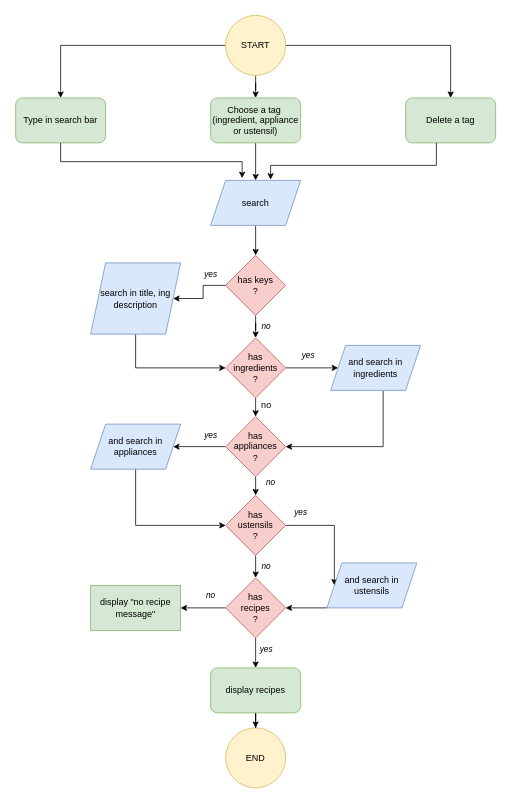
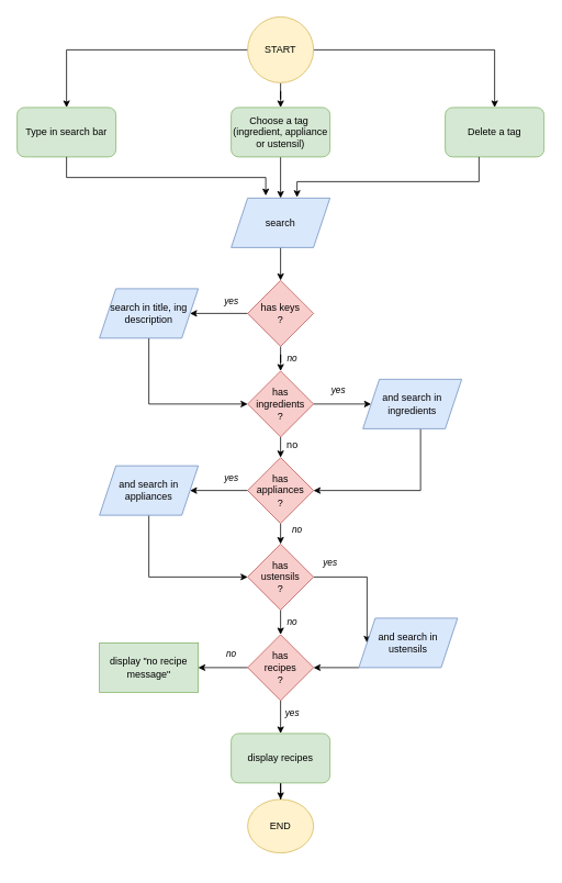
  <mxCell id="0" />
  <mxCell id="1" parent="0" />
- <mxCell id="2" value="END" style="ellipse;whiteSpace=wrap;html=1;aspect=fixed;fillColor=#fff2cc;strokeColor=#d6b656;" vertex="1" parent="1"><mxGeometry x="300" y="970" width="80" height="80" as="geometry" /></mxCell>
+ <mxCell id="2" value="END" style="ellipse;whiteSpace=wrap;html=1;aspect=fixed;fillColor=#fff2cc;strokeColor=#d6b656;" vertex="1" parent="1"><mxGeometry x="300" y="970" width="80" height="65" as="geometry" /></mxCell>
  <mxCell id="3" style="edgeStyle=orthogonalEdgeStyle;rounded=0;orthogonalLoop=1;jettySize=auto;html=1;entryX=0.5;entryY=0;entryDx=0;entryDy=0;" edge="1" parent="1" source="6" target="9"><mxGeometry relative="1" as="geometry" /></mxCell>
  <mxCell id="4" style="edgeStyle=orthogonalEdgeStyle;rounded=0;orthogonalLoop=1;jettySize=auto;html=1;entryX=0.5;entryY=0;entryDx=0;entryDy=0;" edge="1" parent="1" source="6" target="10"><mxGeometry relative="1" as="geometry" /></mxCell>
  <mxCell id="5" style="edgeStyle=orthogonalEdgeStyle;rounded=0;orthogonalLoop=1;jettySize=auto;html=1;" edge="1" parent="1" source="6" target="7"><mxGeometry relative="1" as="geometry" /></mxCell>
  <mxCell id="6" value="START" style="ellipse;whiteSpace=wrap;html=1;aspect=fixed;fillColor=#fff2cc;strokeColor=#d6b656;" vertex="1" parent="1"><mxGeometry x="300" y="20" width="80" height="80" as="geometry" /></mxCell>
  <mxCell id="7" value="Type in search bar" style="rounded=1;whiteSpace=wrap;html=1;fillColor=#d5e8d4;strokeColor=#82b366;" vertex="1" parent="1"><mxGeometry x="20" y="130" width="120" height="60" as="geometry" /></mxCell>
  <mxCell id="8" style="edgeStyle=orthogonalEdgeStyle;rounded=0;orthogonalLoop=1;jettySize=auto;html=1;" edge="1" parent="1" source="9" target="12"><mxGeometry relative="1" as="geometry" /></mxCell>
  <mxCell id="9" value="Choose a tag&amp;nbsp;&lt;br&gt;(ingredient, appliance or ustensil)" style="rounded=1;whiteSpace=wrap;html=1;fillColor=#d5e8d4;strokeColor=#82b366;" vertex="1" parent="1"><mxGeometry x="280" y="130" width="120" height="60" as="geometry" /></mxCell>
  <mxCell id="10" value="Delete a tag" style="rounded=1;whiteSpace=wrap;html=1;fillColor=#d5e8d4;strokeColor=#82b366;" vertex="1" parent="1"><mxGeometry x="540" y="130" width="120" height="60" as="geometry" /></mxCell>
  <mxCell id="11" style="edgeStyle=orthogonalEdgeStyle;rounded=0;orthogonalLoop=1;jettySize=auto;html=1;entryX=0.5;entryY=0;entryDx=0;entryDy=0;" edge="1" parent="1" source="12" target="15"><mxGeometry relative="1" as="geometry" /></mxCell>
  <mxCell id="12" value="search" style="shape=parallelogram;perimeter=parallelogramPerimeter;whiteSpace=wrap;html=1;fixedSize=1;fillColor=#dae8fc;strokeColor=#6c8ebf;" vertex="1" parent="1"><mxGeometry x="280" y="240" width="120" height="60" as="geometry" /></mxCell>
  <mxCell id="13" value="" style="edgeStyle=orthogonalEdgeStyle;rounded=0;orthogonalLoop=1;jettySize=auto;html=1;" edge="1" parent="1" source="15" target="19"><mxGeometry relative="1" as="geometry" /></mxCell>
  <mxCell id="14" style="edgeStyle=orthogonalEdgeStyle;rounded=0;orthogonalLoop=1;jettySize=auto;html=1;entryX=0.5;entryY=0;entryDx=0;entryDy=0;" edge="1" parent="1" source="15" target="22"><mxGeometry relative="1" as="geometry" /></mxCell>
  <mxCell id="15" value="has keys&lt;br&gt;?" style="rhombus;whiteSpace=wrap;html=1;fillColor=#f8cecc;strokeColor=#b85450;" vertex="1" parent="1"><mxGeometry x="300" y="340" width="80" height="80" as="geometry" /></mxCell>
  <mxCell id="16" style="edgeStyle=orthogonalEdgeStyle;rounded=0;orthogonalLoop=1;jettySize=auto;html=1;exitX=0.5;exitY=1;exitDx=0;exitDy=0;entryX=0.35;entryY=-0.05;entryDx=0;entryDy=0;entryPerimeter=0;" edge="1" parent="1" source="7" target="12"><mxGeometry relative="1" as="geometry" /></mxCell>
  <mxCell id="17" style="edgeStyle=orthogonalEdgeStyle;rounded=0;orthogonalLoop=1;jettySize=auto;html=1;entryX=0.825;entryY=-0.017;entryDx=0;entryDy=0;entryPerimeter=0;" edge="1" parent="1"><mxGeometry relative="1" as="geometry"><mxPoint x="581" y="190" as="sourcePoint" /><mxPoint x="360" y="238.98" as="targetPoint" /><Array as="points"><mxPoint x="581" y="220" /><mxPoint x="360" y="220" /></Array></mxGeometry></mxCell>
  <mxCell id="18" style="edgeStyle=orthogonalEdgeStyle;rounded=0;orthogonalLoop=1;jettySize=auto;html=1;entryX=0;entryY=0.5;entryDx=0;entryDy=0;exitX=0.5;exitY=1;exitDx=0;exitDy=0;" edge="1" parent="1" source="19" target="22"><mxGeometry relative="1" as="geometry"><mxPoint x="110" y="460" as="sourcePoint" /><mxPoint x="180" y="570" as="targetPoint" /><Array as="points"><mxPoint x="180" y="490" /></Array></mxGeometry></mxCell>
- <mxCell id="19" value="search in title, ing&lt;br&gt;description" style="shape=parallelogram;perimeter=parallelogramPerimeter;whiteSpace=wrap;html=1;fixedSize=1;fillColor=#dae8fc;strokeColor=#6c8ebf;" vertex="1" parent="1"><mxGeometry x="120" y="350" width="120" height="95" as="geometry" /></mxCell>
+ <mxCell id="19" value="search in title, ing&lt;br&gt;description" style="shape=parallelogram;perimeter=parallelogramPerimeter;whiteSpace=wrap;html=1;fixedSize=1;fillColor=#dae8fc;strokeColor=#6c8ebf;" vertex="1" parent="1"><mxGeometry x="120" y="350" width="120" height="60" as="geometry" /></mxCell>
  <mxCell id="20" value="" style="edgeStyle=orthogonalEdgeStyle;rounded=0;orthogonalLoop=1;jettySize=auto;html=1;" edge="1" parent="1" source="22" target="24"><mxGeometry relative="1" as="geometry" /></mxCell>
  <mxCell id="21" style="edgeStyle=orthogonalEdgeStyle;rounded=0;orthogonalLoop=1;jettySize=auto;html=1;exitX=0.5;exitY=1;exitDx=0;exitDy=0;entryX=0.5;entryY=0;entryDx=0;entryDy=0;" edge="1" parent="1" source="22" target="30"><mxGeometry relative="1" as="geometry" /></mxCell>
  <mxCell id="22" value="has&lt;br&gt;ingredients&lt;br&gt;?" style="rhombus;whiteSpace=wrap;html=1;fillColor=#f8cecc;strokeColor=#b85450;" vertex="1" parent="1"><mxGeometry x="300" y="450" width="80" height="80" as="geometry" /></mxCell>
  <mxCell id="23" style="edgeStyle=orthogonalEdgeStyle;rounded=0;orthogonalLoop=1;jettySize=auto;html=1;entryX=1;entryY=0.5;entryDx=0;entryDy=0;" edge="1" parent="1" source="24" target="30"><mxGeometry relative="1" as="geometry"><mxPoint x="500" y="610" as="targetPoint" /><Array as="points"><mxPoint x="510" y="595" /></Array></mxGeometry></mxCell>
  <mxCell id="24" value="and search in ingredients" style="shape=parallelogram;perimeter=parallelogramPerimeter;whiteSpace=wrap;html=1;fixedSize=1;fillColor=#dae8fc;strokeColor=#6c8ebf;" vertex="1" parent="1"><mxGeometry x="440" y="460" width="120" height="60" as="geometry" /></mxCell>
  <mxCell id="25" value="&lt;font style=&quot;font-size: 11px;&quot;&gt;&lt;i&gt;yes&lt;/i&gt;&lt;/font&gt;" style="text;html=1;align=center;verticalAlign=middle;resizable=0;points=[];autosize=1;strokeColor=none;fillColor=none;" vertex="1" parent="1"><mxGeometry x="260" y="350" width="40" height="30" as="geometry" /></mxCell>
  <mxCell id="26" value="&lt;i&gt;&lt;font style=&quot;font-size: 11px;&quot;&gt;no&lt;/font&gt;&lt;/i&gt;" style="text;html=1;align=center;verticalAlign=middle;resizable=0;points=[];autosize=1;strokeColor=none;fillColor=none;" vertex="1" parent="1"><mxGeometry x="334" y="420" width="40" height="30" as="geometry" /></mxCell>
  <mxCell id="27" value="&lt;font style=&quot;font-size: 11px;&quot;&gt;&lt;i&gt;yes&lt;/i&gt;&lt;/font&gt;" style="text;html=1;align=center;verticalAlign=middle;resizable=0;points=[];autosize=1;strokeColor=none;fillColor=none;" vertex="1" parent="1"><mxGeometry x="390" y="458" width="40" height="30" as="geometry" /></mxCell>
  <mxCell id="28" style="edgeStyle=orthogonalEdgeStyle;rounded=0;orthogonalLoop=1;jettySize=auto;html=1;entryX=1;entryY=0.5;entryDx=0;entryDy=0;" edge="1" parent="1" source="30" target="32"><mxGeometry relative="1" as="geometry" /></mxCell>
  <mxCell id="29" style="edgeStyle=orthogonalEdgeStyle;rounded=0;orthogonalLoop=1;jettySize=auto;html=1;exitX=0.5;exitY=1;exitDx=0;exitDy=0;entryX=0.5;entryY=0;entryDx=0;entryDy=0;" edge="1" parent="1" source="30" target="37"><mxGeometry relative="1" as="geometry" /></mxCell>
  <mxCell id="30" value="has appliances&lt;br&gt;?" style="rhombus;whiteSpace=wrap;html=1;fillColor=#f8cecc;strokeColor=#b85450;" vertex="1" parent="1"><mxGeometry x="300" y="555" width="80" height="80" as="geometry" /></mxCell>
  <mxCell id="31" style="edgeStyle=orthogonalEdgeStyle;rounded=0;orthogonalLoop=1;jettySize=auto;html=1;entryX=0;entryY=0.5;entryDx=0;entryDy=0;" edge="1" parent="1" source="32" target="37"><mxGeometry relative="1" as="geometry"><mxPoint x="180" y="760" as="targetPoint" /><Array as="points"><mxPoint x="180" y="700" /></Array></mxGeometry></mxCell>
  <mxCell id="32" value="and search in appliances" style="shape=parallelogram;perimeter=parallelogramPerimeter;whiteSpace=wrap;html=1;fixedSize=1;fillColor=#dae8fc;strokeColor=#6c8ebf;" vertex="1" parent="1"><mxGeometry x="120" y="565" width="120" height="60" as="geometry" /></mxCell>
  <mxCell id="33" value="no" style="text;html=1;align=center;verticalAlign=middle;resizable=0;points=[];autosize=1;strokeColor=none;fillColor=none;" vertex="1" parent="1"><mxGeometry x="334" y="525" width="40" height="30" as="geometry" /></mxCell>
  <mxCell id="34" value="&lt;i&gt;&lt;font style=&quot;font-size: 11px;&quot;&gt;yes&lt;/font&gt;&lt;/i&gt;" style="text;html=1;align=center;verticalAlign=middle;resizable=0;points=[];autosize=1;strokeColor=none;fillColor=none;" vertex="1" parent="1"><mxGeometry x="260" y="565" width="40" height="30" as="geometry" /></mxCell>
  <mxCell id="35" style="edgeStyle=orthogonalEdgeStyle;rounded=0;orthogonalLoop=1;jettySize=auto;html=1;exitX=1;exitY=0.5;exitDx=0;exitDy=0;entryX=0;entryY=0.5;entryDx=0;entryDy=0;" edge="1" parent="1" source="37" target="40"><mxGeometry relative="1" as="geometry" /></mxCell>
  <mxCell id="36" style="edgeStyle=orthogonalEdgeStyle;rounded=0;orthogonalLoop=1;jettySize=auto;html=1;exitX=0.5;exitY=1;exitDx=0;exitDy=0;entryX=0.5;entryY=0;entryDx=0;entryDy=0;" edge="1" parent="1" source="37" target="44"><mxGeometry relative="1" as="geometry" /></mxCell>
  <mxCell id="37" value="has&lt;br&gt;ustensils&lt;br&gt;?" style="rhombus;whiteSpace=wrap;html=1;fillColor=#f8cecc;strokeColor=#b85450;" vertex="1" parent="1"><mxGeometry x="300" y="660" width="80" height="80" as="geometry" /></mxCell>
  <mxCell id="38" value="&lt;i&gt;&lt;font style=&quot;font-size: 11px;&quot;&gt;no&lt;/font&gt;&lt;/i&gt;" style="text;html=1;align=center;verticalAlign=middle;resizable=0;points=[];autosize=1;strokeColor=none;fillColor=none;" vertex="1" parent="1"><mxGeometry x="340" y="628" width="40" height="30" as="geometry" /></mxCell>
  <mxCell id="39" style="edgeStyle=orthogonalEdgeStyle;rounded=0;orthogonalLoop=1;jettySize=auto;html=1;entryX=1;entryY=0.5;entryDx=0;entryDy=0;" edge="1" parent="1" source="40" target="44"><mxGeometry relative="1" as="geometry"><mxPoint x="500" y="880" as="targetPoint" /><Array as="points"><mxPoint x="500" y="810" /></Array></mxGeometry></mxCell>
  <mxCell id="40" value="and search in ustensils" style="shape=parallelogram;perimeter=parallelogramPerimeter;whiteSpace=wrap;html=1;fixedSize=1;fillColor=#dae8fc;strokeColor=#6c8ebf;" vertex="1" parent="1"><mxGeometry x="435" y="750" width="120" height="60" as="geometry" /></mxCell>
  <mxCell id="41" value="&lt;i&gt;&lt;font style=&quot;font-size: 11px;&quot;&gt;yes&lt;/font&gt;&lt;/i&gt;" style="text;html=1;align=center;verticalAlign=middle;resizable=0;points=[];autosize=1;strokeColor=none;fillColor=none;" vertex="1" parent="1"><mxGeometry x="380" y="668" width="40" height="30" as="geometry" /></mxCell>
  <mxCell id="42" value="" style="edgeStyle=orthogonalEdgeStyle;rounded=0;orthogonalLoop=1;jettySize=auto;html=1;" edge="1" parent="1" source="44" target="46"><mxGeometry relative="1" as="geometry" /></mxCell>
  <mxCell id="43" style="edgeStyle=orthogonalEdgeStyle;rounded=0;orthogonalLoop=1;jettySize=auto;html=1;entryX=0.5;entryY=0;entryDx=0;entryDy=0;" edge="1" parent="1" source="44" target="49"><mxGeometry relative="1" as="geometry" /></mxCell>
  <mxCell id="44" value="has&lt;br&gt;recipes&lt;br&gt;?" style="rhombus;whiteSpace=wrap;html=1;fillColor=#f8cecc;strokeColor=#b85450;" vertex="1" parent="1"><mxGeometry x="300" y="770" width="80" height="80" as="geometry" /></mxCell>
  <mxCell id="45" value="&lt;i&gt;&lt;font style=&quot;font-size: 11px;&quot;&gt;no&lt;/font&gt;&lt;/i&gt;" style="text;html=1;align=center;verticalAlign=middle;resizable=0;points=[];autosize=1;strokeColor=none;fillColor=none;" vertex="1" parent="1"><mxGeometry x="334" y="740" width="40" height="30" as="geometry" /></mxCell>
  <mxCell id="46" value="display &quot;no recipe message&quot;" style="whiteSpace=wrap;html=1;fillColor=#d5e8d4;strokeColor=#82b366;" vertex="1" parent="1"><mxGeometry x="120" y="780" width="120" height="60" as="geometry" /></mxCell>
  <mxCell id="47" value="&lt;i&gt;&lt;font style=&quot;font-size: 11px;&quot;&gt;no&lt;/font&gt;&lt;/i&gt;" style="text;html=1;align=center;verticalAlign=middle;resizable=0;points=[];autosize=1;strokeColor=none;fillColor=none;" vertex="1" parent="1"><mxGeometry x="260" y="778" width="40" height="30" as="geometry" /></mxCell>
  <mxCell id="48" style="edgeStyle=orthogonalEdgeStyle;rounded=0;orthogonalLoop=1;jettySize=auto;html=1;entryX=0.5;entryY=0;entryDx=0;entryDy=0;" edge="1" parent="1" source="49" target="2"><mxGeometry relative="1" as="geometry" /></mxCell>
  <mxCell id="49" value="display recipes" style="rounded=1;whiteSpace=wrap;html=1;fillColor=#d5e8d4;strokeColor=#82b366;" vertex="1" parent="1"><mxGeometry x="280" y="890" width="120" height="60" as="geometry" /></mxCell>
  <mxCell id="50" value="&lt;i&gt;&lt;font style=&quot;font-size: 11px;&quot;&gt;yes&lt;/font&gt;&lt;/i&gt;" style="text;html=1;align=center;verticalAlign=middle;resizable=0;points=[];autosize=1;strokeColor=none;fillColor=none;" vertex="1" parent="1"><mxGeometry x="334" y="850" width="40" height="30" as="geometry" /></mxCell>
